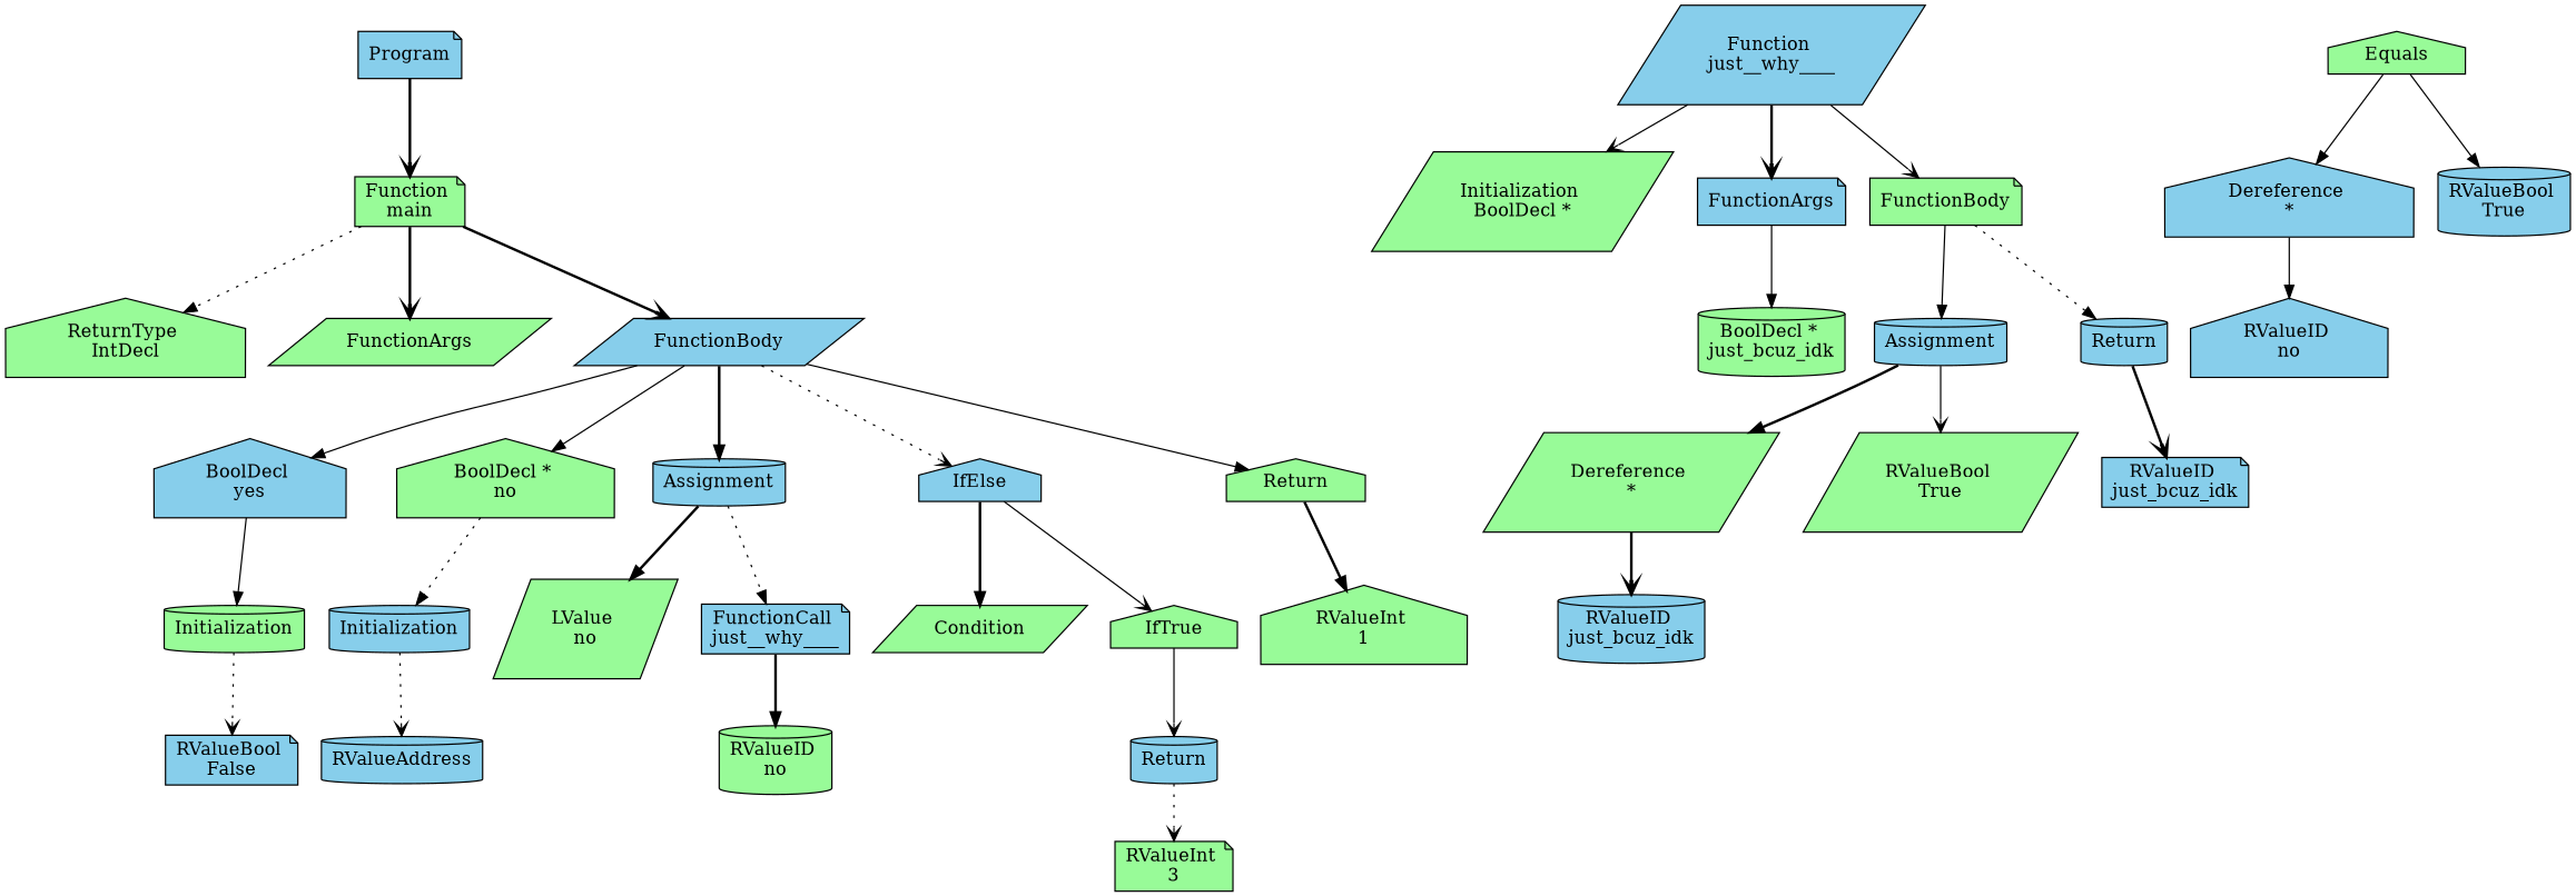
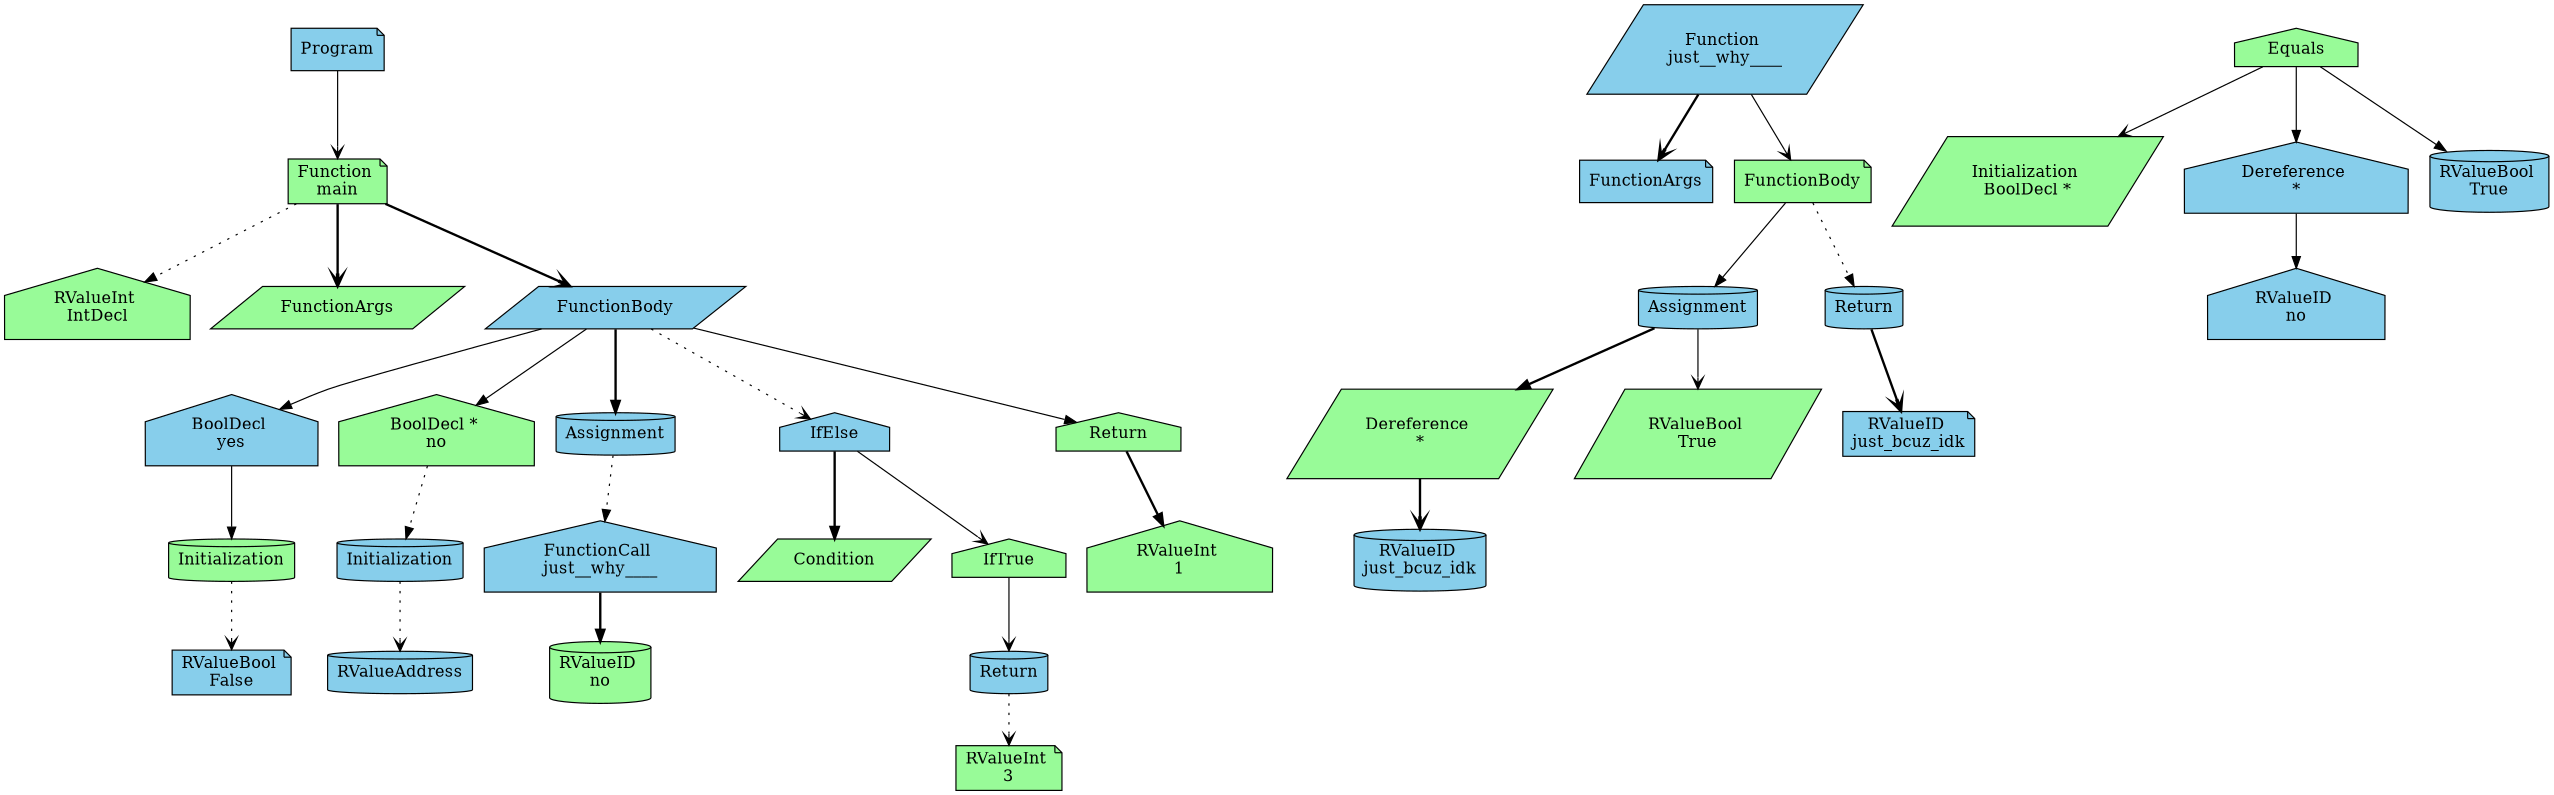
  digraph {
    node [fillcolor=skyblue shape=house style=filled]
    edge [arrowhead=normal style=solid]
    n1 [label=Program shape=note]
    n2 [fillcolor=palegreen label="Function \nmain" shape=note]
    n3 [label="Function \njust__why____" shape=parallelogram]
    n4 [fillcolor=palegreen label="Initialization \nBoolDecl *" shape=parallelogram]
    n5 [label=FunctionArgs shape=note]
    n6 [fillcolor=palegreen label=FunctionBody shape=note]
-   n7 [fillcolor=palegreen label="ReturnType \nIntDecl"]
+   n7 [fillcolor=palegreen label="RValueInt \nIntDecl"]
    n8 [fillcolor=palegreen label=FunctionArgs shape=parallelogram]
    n9 [label=FunctionBody shape=parallelogram]
-   n10 [fillcolor=palegreen label="BoolDecl * \njust_bcuz_idk" shape=cylinder]
    n11 [label=Assignment shape=cylinder]
    n12 [label=Return shape=cylinder]
    n13 [fillcolor=palegreen label="Dereference \n*" shape=parallelogram]
    n14 [fillcolor=palegreen label="RValueBool \nTrue" shape=parallelogram]
    n15 [label="RValueID \njust_bcuz_idk" shape=note]
    n16 [label="RValueID \njust_bcuz_idk" shape=cylinder]
    n17 [label="BoolDecl \nyes"]
    n18 [fillcolor=palegreen label="BoolDecl * \nno"]
    n19 [label=Assignment shape=cylinder]
    n20 [label=IfElse]
    n21 [fillcolor=palegreen label=Return]
    n22 [fillcolor=palegreen label=Initialization shape=cylinder]
    n23 [label=Initialization shape=cylinder]
-   n24 [fillcolor=palegreen label="LValue \nno" shape=parallelogram]
-   n25 [label="FunctionCall \njust__why____" shape=note]
+   n25 [label="FunctionCall \njust__why____"]
    n26 [fillcolor=palegreen label=Condition shape=parallelogram]
    n27 [fillcolor=palegreen label=IfTrue]
    n28 [fillcolor=palegreen label="RValueInt \n1"]
    n29 [label="RValueBool \nFalse" shape=note]
    n30 [label=RValueAddress shape=cylinder]
    n31 [fillcolor=palegreen label="RValueID \nno" shape=cylinder]
    n32 [label=Return shape=cylinder]
    n33 [fillcolor=palegreen label=Equals]
    n34 [label="Dereference \n*"]
    n35 [label="RValueBool \nTrue" shape=cylinder]
    n36 [label="RValueID \nno"]
    n37 [fillcolor=palegreen label="RValueInt \n3" shape=note]
-   n1 -> n2 [arrowhead=vee style=bold]
+   n1 -> n2 [arrowhead=vee]
    n2 -> n7 [style=dotted]
    n2 -> n8 [arrowhead=vee style=bold]
    n2 -> n9 [arrowhead=vee style=bold]
-   n3 -> n4 [arrowhead=vee]
+   n33 -> n4 [arrowhead=vee]
    n3 -> n5 [arrowhead=vee style=bold]
    n3 -> n6 [arrowhead=vee]
-   n5 -> n10
    n6 -> n11
    n6 -> n12 [style=dotted]
    n9 -> n17
    n9 -> n18
    n9 -> n19 [style=bold]
    n9 -> n20 [arrowhead=vee style=dotted]
    n9 -> n21
    n11 -> n13 [style=bold]
    n11 -> n14 [arrowhead=vee]
    n12 -> n15 [arrowhead=vee style=bold]
    n13 -> n16 [arrowhead=vee style=bold]
    n17 -> n22
    n18 -> n23 [style=dotted]
-   n19 -> n24 [style=bold]
    n19 -> n25 [style=dotted]
    n20 -> n26 [style=bold]
    n20 -> n27 [arrowhead=vee]
    n21 -> n28 [style=bold]
    n22 -> n29 [arrowhead=vee style=dotted]
    n23 -> n30 [arrowhead=vee style=dotted]
    n25 -> n31 [style=bold]
    n27 -> n32 [arrowhead=vee]
    n32 -> n37 [arrowhead=vee style=dotted]
    n33 -> n34
    n33 -> n35
    n34 -> n36
  }
